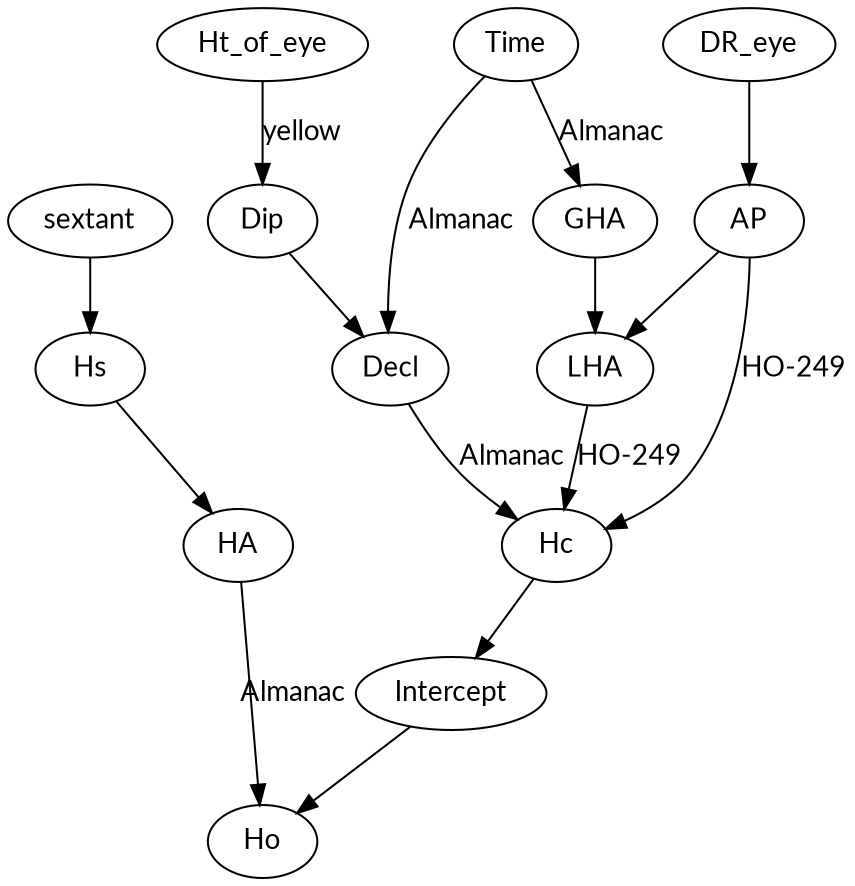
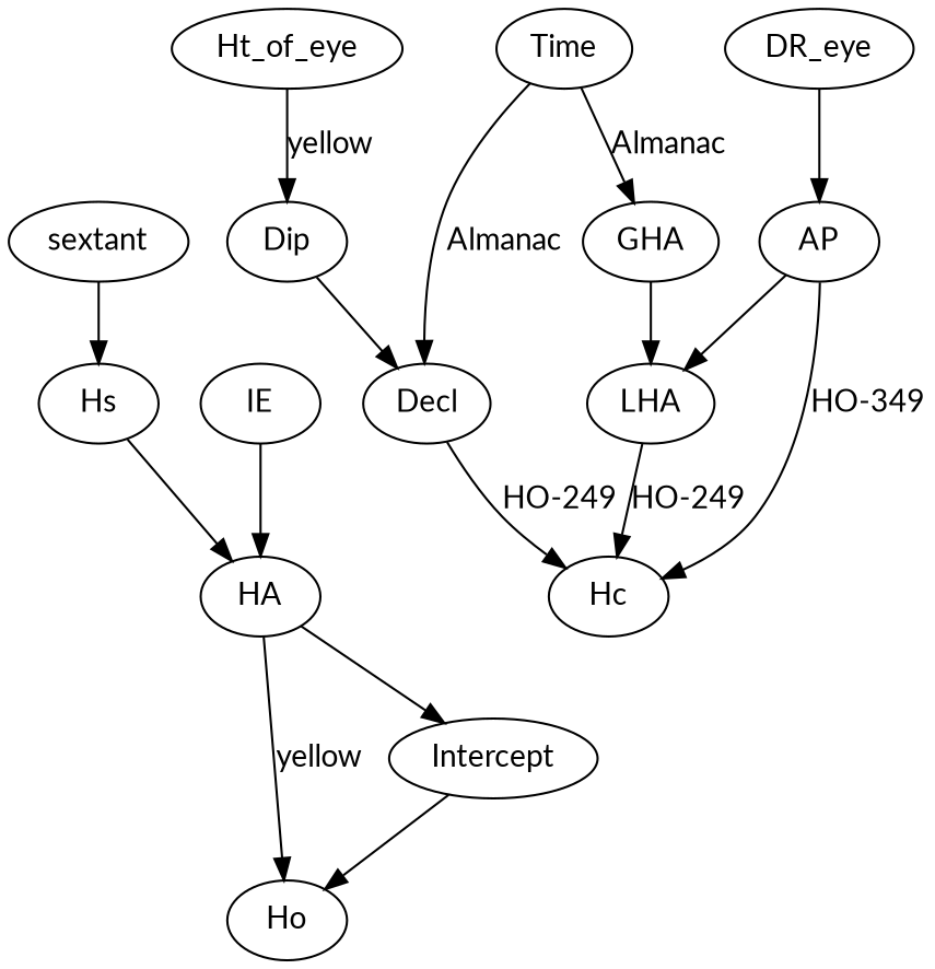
  digraph {
    fontname=Lato
    node [fontname=Lato]
    edge [fontname=Lato]
    sextant
    Hs
    HA
    Ho
+   IE
    Ht_of_eye
    Dip
    Decl
    Intercept
    Time
    GHA
    LHA
    Hc
    n14 [label=DR_eye]
    AP
    sextant -> Hs
    Hs -> HA
-   HA -> Ho [label=Almanac]
+   HA -> Ho [label=yellow]
+   IE -> HA
    Ht_of_eye -> Dip [label=yellow]
    Dip -> Decl
-   Decl -> Hc [label=Almanac]
+   Decl -> Hc [label="HO-249"]
    Intercept -> Ho
    Time -> Decl [label=Almanac]
    Time -> GHA [label=Almanac]
    GHA -> LHA
    LHA -> Hc [label="HO-249"]
-   Hc -> Intercept
+   HA -> Intercept
    n14 -> AP
    AP -> LHA
-   AP -> Hc [label="HO-249"]
+   AP -> Hc [label="HO-349"]
  }
